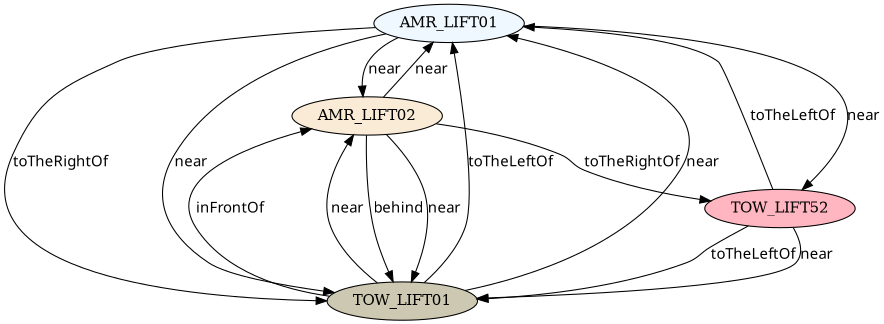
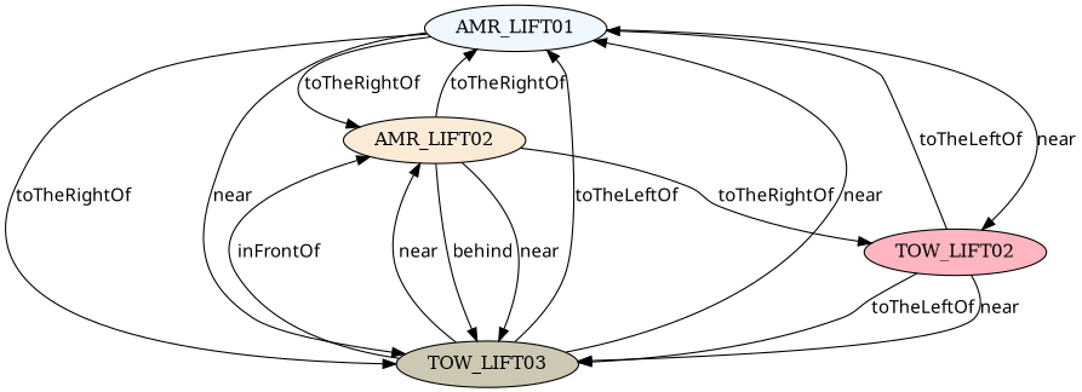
  digraph {
    node [style=filled]
    edge [color=black fontname=Sans style=filled]
    n1 [fillcolor=aliceblue label=AMR_LIFT01]
    n2 [fillcolor=antiquewhite label=AMR_LIFT02]
-   n3 [fillcolor=cornsilk3 label=TOW_LIFT01]
-   n4 [fillcolor=lightpink label=TOW_LIFT52]
-   n1 -> n2 [label=near]
+   n3 [fillcolor=cornsilk3 label=TOW_LIFT03]
+   n4 [fillcolor=lightpink label=TOW_LIFT02]
+   n1 -> n2 [label=toTheRightOf]
    n1 -> n3 [label=toTheRightOf]
    n1 -> n3 [label=near]
    n1 -> n4 [label=near]
-   n2 -> n1 [label=near]
+   n2 -> n1 [label=toTheRightOf]
    n2 -> n3 [label=behind]
    n2 -> n3 [label=near]
    n2 -> n4 [label=toTheRightOf]
    n3 -> n1 [label=toTheLeftOf]
    n3 -> n1 [label=near]
    n3 -> n2 [label=inFrontOf]
    n3 -> n2 [label=near]
    n4 -> n1 [label=toTheLeftOf]
    n4 -> n3 [label=toTheLeftOf]
    n4 -> n3 [label=near]
  }
